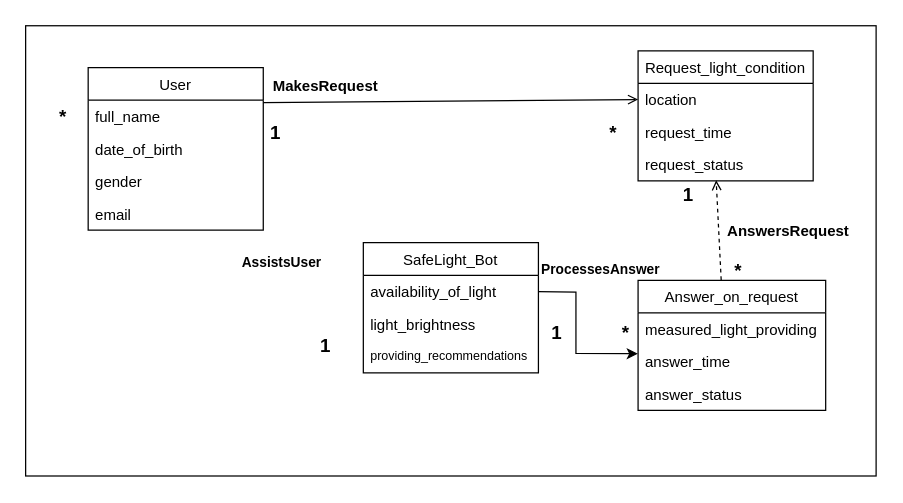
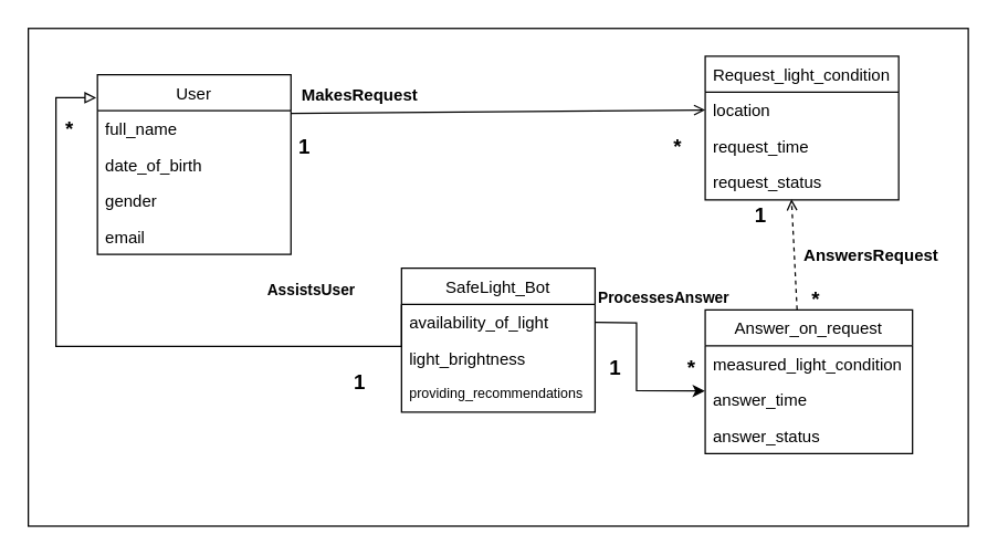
  <mxCell id="0" />
  <mxCell id="1" parent="0" />
  <mxCell id="2" value="" style="rounded=0;whiteSpace=wrap;html=1;" parent="1" vertex="1"><mxGeometry x="20" width="680" height="360" as="geometry" y="20" /></mxCell>
  <mxCell id="3" value="User" style="swimlane;fontStyle=0;childLayout=stackLayout;horizontal=1;startSize=26;fillColor=none;horizontalStack=0;resizeParent=1;resizeParentMax=0;resizeLast=0;collapsible=1;marginBottom=0;" parent="1" vertex="1"><mxGeometry x="70" y="53.5" width="140" height="130" as="geometry"><mxRectangle x="20" y="520" width="70" height="30" as="alternateBounds" /></mxGeometry></mxCell>
  <mxCell id="4" value="full_name" style="text;strokeColor=none;fillColor=none;align=left;verticalAlign=top;spacingLeft=4;spacingRight=4;overflow=hidden;rotatable=0;points=[[0,0.5],[1,0.5]];portConstraint=eastwest;" parent="3" vertex="1"><mxGeometry y="26" width="140" height="26" as="geometry" /></mxCell>
  <mxCell id="5" value="date_of_birth" style="text;strokeColor=none;fillColor=none;align=left;verticalAlign=top;spacingLeft=4;spacingRight=4;overflow=hidden;rotatable=0;points=[[0,0.5],[1,0.5]];portConstraint=eastwest;" parent="3" vertex="1"><mxGeometry y="52" width="140" height="26" as="geometry" /></mxCell>
  <mxCell id="6" value="gender" style="text;strokeColor=none;fillColor=none;align=left;verticalAlign=top;spacingLeft=4;spacingRight=4;overflow=hidden;rotatable=0;points=[[0,0.5],[1,0.5]];portConstraint=eastwest;" parent="3" vertex="1"><mxGeometry y="78" width="140" height="26" as="geometry" /></mxCell>
  <mxCell id="7" value="email" style="text;strokeColor=none;fillColor=none;align=left;verticalAlign=top;spacingLeft=4;spacingRight=4;overflow=hidden;rotatable=0;points=[[0,0.5],[1,0.5]];portConstraint=eastwest;" parent="3" vertex="1"><mxGeometry y="104" width="140" height="26" as="geometry" /></mxCell>
  <mxCell id="8" value="Request_light_condition" style="swimlane;fontStyle=0;childLayout=stackLayout;horizontal=1;startSize=26;fillColor=none;horizontalStack=0;resizeParent=1;resizeParentMax=0;resizeLast=0;collapsible=1;marginBottom=0;" parent="1" vertex="1"><mxGeometry x="509.68" y="40" width="140" height="104" as="geometry" /></mxCell>
  <mxCell id="9" value="location" style="text;strokeColor=none;fillColor=none;align=left;verticalAlign=top;spacingLeft=4;spacingRight=4;overflow=hidden;rotatable=0;points=[[0,0.5],[1,0.5]];portConstraint=eastwest;" parent="8" vertex="1"><mxGeometry y="26" width="140" height="26" as="geometry" /></mxCell>
  <mxCell id="10" value="request_time" style="text;strokeColor=none;fillColor=none;align=left;verticalAlign=top;spacingLeft=4;spacingRight=4;overflow=hidden;rotatable=0;points=[[0,0.5],[1,0.5]];portConstraint=eastwest;" parent="8" vertex="1"><mxGeometry y="52" width="140" height="26" as="geometry" /></mxCell>
  <mxCell id="11" value="request_status" style="text;strokeColor=none;fillColor=none;align=left;verticalAlign=top;spacingLeft=4;spacingRight=4;overflow=hidden;rotatable=0;points=[[0,0.5],[1,0.5]];portConstraint=eastwest;" parent="8" vertex="1"><mxGeometry y="78" width="140" height="26" as="geometry" /></mxCell>
  <mxCell id="12" value="Answer_on_request" style="swimlane;fontStyle=0;childLayout=stackLayout;horizontal=1;startSize=26;fillColor=none;horizontalStack=0;resizeParent=1;resizeParentMax=0;resizeLast=0;collapsible=1;marginBottom=0;" parent="1" vertex="1"><mxGeometry x="509.68" y="223.5" width="150" height="104" as="geometry" /></mxCell>
- <mxCell id="13" value="measured_light_providing" style="text;strokeColor=none;fillColor=none;align=left;verticalAlign=top;spacingLeft=4;spacingRight=4;overflow=hidden;rotatable=0;points=[[0,0.5],[1,0.5]];portConstraint=eastwest;" parent="12" vertex="1"><mxGeometry y="26" width="150" height="26" as="geometry" /></mxCell>
+ <mxCell id="13" value="measured_light_condition" style="text;strokeColor=none;fillColor=none;align=left;verticalAlign=top;spacingLeft=4;spacingRight=4;overflow=hidden;rotatable=0;points=[[0,0.5],[1,0.5]];portConstraint=eastwest;" parent="12" vertex="1"><mxGeometry y="26" width="150" height="26" as="geometry" /></mxCell>
  <mxCell id="14" value="answer_time" style="text;strokeColor=none;fillColor=none;align=left;verticalAlign=top;spacingLeft=4;spacingRight=4;overflow=hidden;rotatable=0;points=[[0,0.5],[1,0.5]];portConstraint=eastwest;" parent="12" vertex="1"><mxGeometry y="52" width="150" height="26" as="geometry" /></mxCell>
  <mxCell id="15" value="answer_status" style="text;strokeColor=none;fillColor=none;align=left;verticalAlign=top;spacingLeft=4;spacingRight=4;overflow=hidden;rotatable=0;points=[[0,0.5],[1,0.5]];portConstraint=eastwest;" parent="12" vertex="1"><mxGeometry y="78" width="150" height="26" as="geometry" /></mxCell>
  <mxCell id="16" value="SafeLight_Bot" style="swimlane;fontStyle=0;childLayout=stackLayout;horizontal=1;startSize=26;fillColor=none;horizontalStack=0;resizeParent=1;resizeParentMax=0;resizeLast=0;collapsible=1;marginBottom=0;" parent="1" vertex="1"><mxGeometry x="290" y="193.5" width="140" height="104" as="geometry" /></mxCell>
  <mxCell id="17" value="availability_of_light" style="text;strokeColor=none;fillColor=none;align=left;verticalAlign=top;spacingLeft=4;spacingRight=4;overflow=hidden;rotatable=0;points=[[0,0.5],[1,0.5]];portConstraint=eastwest;" parent="16" vertex="1"><mxGeometry y="26" width="140" height="26" as="geometry" /></mxCell>
  <mxCell id="18" value="light_brightness" style="text;strokeColor=none;fillColor=none;align=left;verticalAlign=top;spacingLeft=4;spacingRight=4;overflow=hidden;rotatable=0;points=[[0,0.5],[1,0.5]];portConstraint=eastwest;" parent="16" vertex="1"><mxGeometry y="52" width="140" height="26" as="geometry" /></mxCell>
  <mxCell id="19" value="providing_recommendations" style="text;strokeColor=none;fillColor=none;align=left;verticalAlign=top;spacingLeft=4;spacingRight=4;overflow=hidden;rotatable=0;points=[[0,0.5],[1,0.5]];portConstraint=eastwest;fontSize=10;" parent="16" vertex="1"><mxGeometry y="78" width="140" height="26" as="geometry" /></mxCell>
  <mxCell id="20" style="rounded=0;orthogonalLoop=1;jettySize=auto;html=1;exitX=1;exitY=0.077;exitDx=0;exitDy=0;entryX=0;entryY=0.5;entryDx=0;entryDy=0;exitPerimeter=0;endArrow=open;endFill=0;" parent="1" source="4" target="9" edge="1"><mxGeometry relative="1" as="geometry" /></mxCell>
  <mxCell id="21" value="&lt;b&gt;MakesRequest&lt;/b&gt;" style="text;html=1;strokeColor=none;fillColor=none;align=center;verticalAlign=middle;whiteSpace=wrap;rounded=0;" parent="1" vertex="1"><mxGeometry x="230" y="53.5" width="60" height="30" as="geometry" /></mxCell>
  <mxCell id="22" value="&lt;b&gt;AnswersRequest&lt;/b&gt;" style="text;html=1;strokeColor=none;fillColor=none;align=center;verticalAlign=middle;whiteSpace=wrap;rounded=0;" parent="1" vertex="1"><mxGeometry x="600" y="170" width="60" height="30" as="geometry" /></mxCell>
+ <mxCell id="23" style="edgeStyle=orthogonalEdgeStyle;rounded=0;orthogonalLoop=1;jettySize=auto;html=1;exitX=0;exitY=0.25;exitDx=0;exitDy=0;entryX=-0.006;entryY=0.128;entryDx=0;entryDy=0;entryPerimeter=0;endArrow=block;endFill=0;" parent="1" source="16" target="3" edge="1"><mxGeometry relative="1" as="geometry"><Array as="points"><mxPoint x="270" y="250" /><mxPoint x="40" y="250" /><mxPoint x="40" y="67" /></Array></mxGeometry></mxCell>
  <mxCell id="24" style="rounded=0;orthogonalLoop=1;jettySize=auto;html=1;exitX=0.443;exitY=-0.002;exitDx=0;exitDy=0;exitPerimeter=0;endArrow=open;endFill=0;entryX=0.446;entryY=0.982;entryDx=0;entryDy=0;entryPerimeter=0;dashed=1;" parent="1" source="12" target="11" edge="1"><mxGeometry relative="1" as="geometry"><mxPoint x="571.84" y="213.5" as="sourcePoint" /><mxPoint x="571.98" y="169.506" as="targetPoint" /></mxGeometry></mxCell>
  <mxCell id="25" value="&lt;b&gt;AssistsUser&lt;/b&gt;" style="text;html=1;strokeColor=none;fillColor=none;align=center;verticalAlign=middle;whiteSpace=wrap;rounded=0;fontSize=11;" parent="1" vertex="1"><mxGeometry x="195" y="193.5" width="60" height="30" as="geometry" /></mxCell>
  <mxCell id="26" value="&lt;b&gt;ProcessesAnswer&lt;/b&gt;" style="text;html=1;strokeColor=none;fillColor=none;align=center;verticalAlign=middle;whiteSpace=wrap;rounded=0;fontSize=11;" parent="1" vertex="1"><mxGeometry x="449.68" y="200" width="60" height="30" as="geometry" /></mxCell>
  <mxCell id="27" value="&lt;b style=&quot;font-size: 15px&quot;&gt;*&lt;/b&gt;" style="text;html=1;strokeColor=none;fillColor=none;align=center;verticalAlign=middle;whiteSpace=wrap;rounded=0;" parent="1" vertex="1"><mxGeometry x="460" y="90" width="60" height="30" as="geometry" /></mxCell>
  <mxCell id="28" value="&lt;b style=&quot;font-size: 15px&quot;&gt;1&lt;/b&gt;" style="text;html=1;strokeColor=none;fillColor=none;align=center;verticalAlign=middle;whiteSpace=wrap;rounded=0;" parent="1" vertex="1"><mxGeometry x="230" y="260" width="60" height="30" as="geometry" /></mxCell>
  <mxCell id="29" value="&lt;b style=&quot;font-size: 15px&quot;&gt;1&lt;/b&gt;" style="text;html=1;strokeColor=none;fillColor=none;align=center;verticalAlign=middle;whiteSpace=wrap;rounded=0;" parent="1" vertex="1"><mxGeometry x="415" y="250" width="60" height="30" as="geometry" /></mxCell>
  <mxCell id="30" value="&lt;b style=&quot;font-size: 15px&quot;&gt;*&lt;/b&gt;" style="text;html=1;strokeColor=none;fillColor=none;align=center;verticalAlign=middle;whiteSpace=wrap;rounded=0;" parent="1" vertex="1"><mxGeometry x="470" y="250" width="60" height="30" as="geometry" /></mxCell>
  <mxCell id="31" value="&lt;b style=&quot;font-size: 15px&quot;&gt;*&lt;/b&gt;" style="text;html=1;strokeColor=none;fillColor=none;align=center;verticalAlign=middle;whiteSpace=wrap;rounded=0;" parent="1" vertex="1"><mxGeometry x="560" y="200" width="60" height="30" as="geometry" /></mxCell>
  <mxCell id="32" value="&lt;b style=&quot;font-size: 15px&quot;&gt;1&lt;/b&gt;" style="text;html=1;strokeColor=none;fillColor=none;align=center;verticalAlign=middle;whiteSpace=wrap;rounded=0;" parent="1" vertex="1"><mxGeometry x="520" y="140" width="60" height="30" as="geometry" /></mxCell>
  <mxCell id="33" value="&lt;b style=&quot;font-size: 15px&quot;&gt;1&lt;/b&gt;" style="text;html=1;strokeColor=none;fillColor=none;align=center;verticalAlign=middle;whiteSpace=wrap;rounded=0;" parent="1" vertex="1"><mxGeometry x="190" y="90" width="60" height="30" as="geometry" /></mxCell>
  <mxCell id="34" value="" style="endArrow=classic;html=1;rounded=0;exitX=1;exitY=0.5;exitDx=0;exitDy=0;entryX=-0.001;entryY=0.26;entryDx=0;entryDy=0;entryPerimeter=0;" parent="1" source="17" target="14" edge="1"><mxGeometry width="50" height="50" relative="1" as="geometry"><mxPoint x="370" y="210" as="sourcePoint" /><mxPoint x="420" y="160" as="targetPoint" /><Array as="points"><mxPoint x="460" y="233" /><mxPoint x="460" y="282" /></Array></mxGeometry></mxCell>
  <mxCell id="35" value="&lt;b style=&quot;font-size: 15px&quot;&gt;*&lt;/b&gt;" style="text;html=1;strokeColor=none;fillColor=none;align=center;verticalAlign=middle;whiteSpace=wrap;rounded=0;" parent="1" vertex="1"><mxGeometry x="30" y="77" width="40" height="30" as="geometry" /></mxCell>
